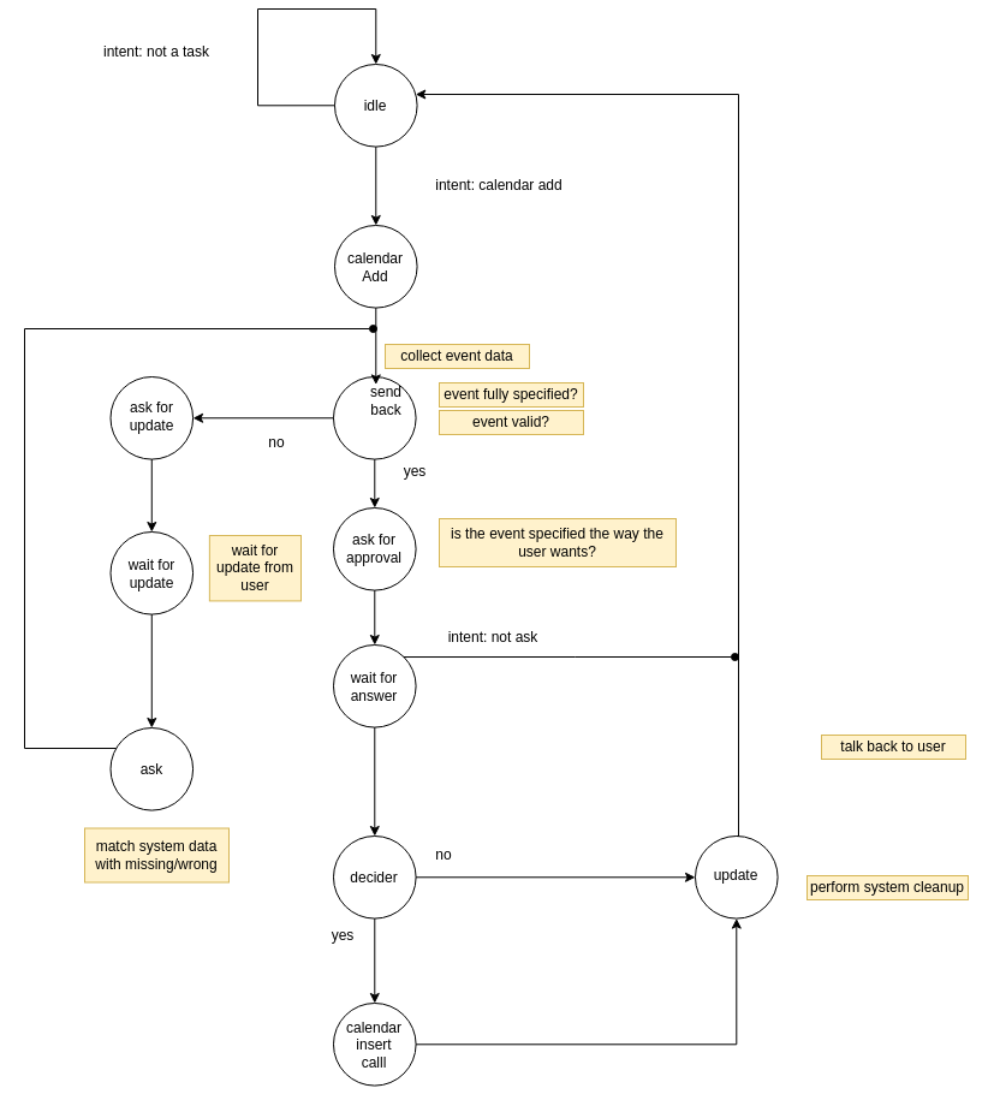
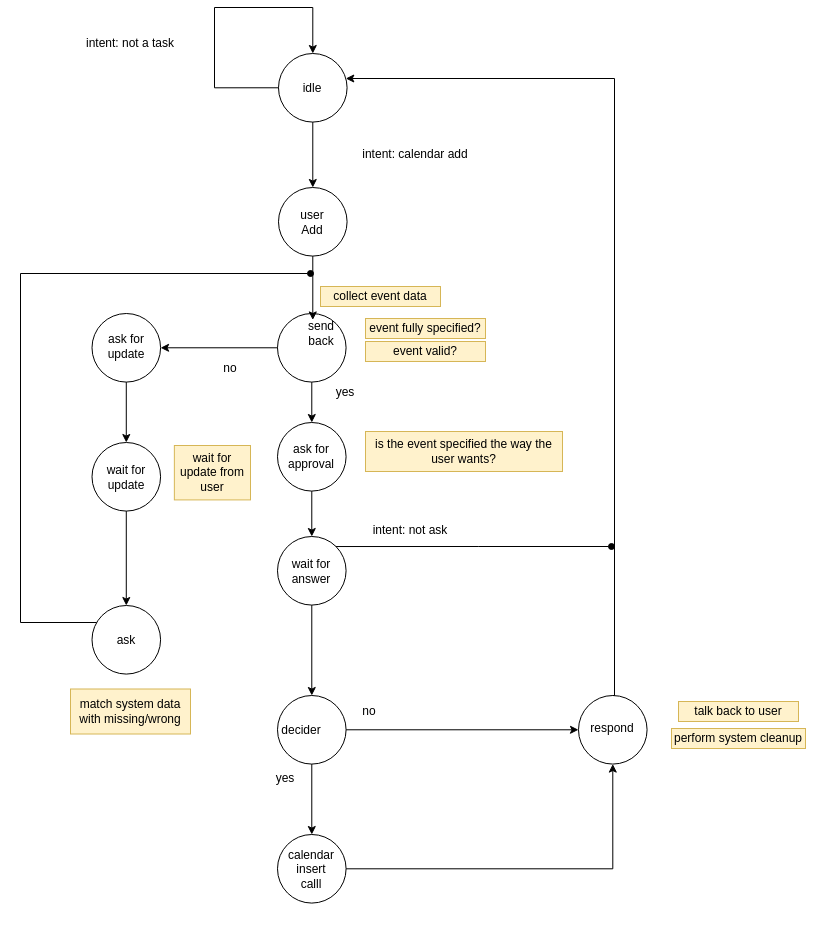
  <mxCell id="0" />
  <mxCell id="1" parent="0" />
  <mxCell id="2" value="" style="group" vertex="1" connectable="0" parent="1"><mxGeometry x="278" y="40" width="77" height="69" as="geometry" /></mxCell>
  <mxCell id="3" value="" style="ellipse;whiteSpace=wrap;html=1;aspect=fixed;labelBackgroundColor=none;fillColor=#FFFFFF;" vertex="1" parent="2"><mxGeometry width="68.578" height="68.578" as="geometry" /></mxCell>
  <mxCell id="4" value="idle" style="text;html=1;strokeColor=none;fillColor=none;align=center;verticalAlign=middle;whiteSpace=wrap;rounded=0;" vertex="1" parent="2"><mxGeometry x="12.29" y="24.643" width="44" height="19.714" as="geometry" /></mxCell>
  <mxCell id="5" style="edgeStyle=orthogonalEdgeStyle;rounded=0;orthogonalLoop=1;jettySize=auto;html=1;entryX=0.5;entryY=0;entryDx=0;entryDy=0;exitX=0;exitY=0.5;exitDx=0;exitDy=0;" edge="1" parent="2" source="3" target="3"><mxGeometry relative="1" as="geometry"><mxPoint x="12" y="-46" as="targetPoint" /><mxPoint x="-82" y="121" as="sourcePoint" /><Array as="points"><mxPoint x="-64" y="34" /><mxPoint x="-64" y="-46" /><mxPoint x="34" y="-46" /></Array></mxGeometry></mxCell>
  <mxCell id="6" value="" style="group" vertex="1" connectable="0" parent="1"><mxGeometry x="278" y="174" width="77" height="69" as="geometry" /></mxCell>
  <mxCell id="7" value="" style="ellipse;whiteSpace=wrap;html=1;aspect=fixed;labelBackgroundColor=none;fillColor=#FFFFFF;" vertex="1" parent="6"><mxGeometry width="68.578" height="68.578" as="geometry" /></mxCell>
- <mxCell id="8" value="calendar&lt;br&gt;Add" style="text;html=1;strokeColor=none;fillColor=none;align=center;verticalAlign=middle;whiteSpace=wrap;rounded=0;" vertex="1" parent="6"><mxGeometry x="12.29" y="24.643" width="44" height="19.714" as="geometry" /></mxCell>
+ <mxCell id="8" value="user&lt;br&gt;Add" style="text;html=1;strokeColor=none;fillColor=none;align=center;verticalAlign=middle;whiteSpace=wrap;rounded=0;" vertex="1" parent="6"><mxGeometry x="12.29" y="24.643" width="44" height="19.714" as="geometry" /></mxCell>
  <mxCell id="9" style="edgeStyle=orthogonalEdgeStyle;rounded=0;orthogonalLoop=1;jettySize=auto;html=1;exitX=0.5;exitY=1;exitDx=0;exitDy=0;entryX=0.5;entryY=0;entryDx=0;entryDy=0;" edge="1" parent="1" source="3" target="7"><mxGeometry relative="1" as="geometry" /></mxCell>
  <mxCell id="10" value="" style="group" vertex="1" connectable="0" parent="1"><mxGeometry x="277" y="300" width="77" height="69" as="geometry" /></mxCell>
  <mxCell id="11" value="" style="ellipse;whiteSpace=wrap;html=1;aspect=fixed;labelBackgroundColor=none;fillColor=#FFFFFF;" vertex="1" parent="10"><mxGeometry width="68.578" height="68.578" as="geometry" /></mxCell>
  <mxCell id="12" value="send&lt;br&gt;back" style="text;html=1;strokeColor=none;fillColor=none;align=center;verticalAlign=middle;whiteSpace=wrap;rounded=0;" vertex="1" parent="10"><mxGeometry x="22.29" y="9.643" width="44" height="19.714" as="geometry" /></mxCell>
  <mxCell id="13" style="edgeStyle=orthogonalEdgeStyle;rounded=0;orthogonalLoop=1;jettySize=auto;html=1;" edge="1" parent="1" source="7"><mxGeometry relative="1" as="geometry"><mxPoint x="312.289" y="306.447" as="targetPoint" /></mxGeometry></mxCell>
  <mxCell id="14" value="" style="group" vertex="1" connectable="0" parent="1"><mxGeometry x="277" y="523" width="77" height="69" as="geometry" /></mxCell>
  <mxCell id="15" value="" style="ellipse;whiteSpace=wrap;html=1;aspect=fixed;labelBackgroundColor=none;fillColor=#FFFFFF;" vertex="1" parent="14"><mxGeometry width="68.578" height="68.578" as="geometry" /></mxCell>
  <mxCell id="16" value="wait for&lt;br&gt;answer" style="text;html=1;strokeColor=none;fillColor=none;align=center;verticalAlign=middle;whiteSpace=wrap;rounded=0;" vertex="1" parent="14"><mxGeometry x="12.29" y="24.643" width="44" height="19.714" as="geometry" /></mxCell>
  <mxCell id="17" value="intent: calendar add" style="text;html=1;strokeColor=none;fillColor=none;align=center;verticalAlign=middle;whiteSpace=wrap;rounded=0;labelBackgroundColor=none;" vertex="1" parent="1"><mxGeometry x="360" y="131" width="110" height="20" as="geometry" /></mxCell>
  <mxCell id="18" value="intent: not a task" style="text;html=1;strokeColor=none;fillColor=none;align=center;verticalAlign=middle;whiteSpace=wrap;rounded=0;labelBackgroundColor=none;" vertex="1" parent="1"><mxGeometry x="75" y="20" width="110" height="20" as="geometry" /></mxCell>
  <mxCell id="19" value="event fully specified?" style="text;html=1;strokeColor=#d6b656;fillColor=#fff2cc;align=center;verticalAlign=middle;whiteSpace=wrap;rounded=0;labelBackgroundColor=none;" vertex="1" parent="1"><mxGeometry x="365" y="305" width="120" height="20" as="geometry" /></mxCell>
  <mxCell id="20" value="yes" style="text;html=1;strokeColor=none;fillColor=none;align=center;verticalAlign=middle;whiteSpace=wrap;rounded=0;labelBackgroundColor=none;" vertex="1" parent="1"><mxGeometry x="325" y="369" width="40" height="20" as="geometry" /></mxCell>
  <mxCell id="21" value="" style="group" vertex="1" connectable="0" parent="1"><mxGeometry x="277" y="821" width="77" height="69" as="geometry" /></mxCell>
  <mxCell id="22" value="" style="ellipse;whiteSpace=wrap;html=1;aspect=fixed;labelBackgroundColor=none;fillColor=#FFFFFF;" vertex="1" parent="21"><mxGeometry width="68.578" height="68.578" as="geometry" /></mxCell>
  <mxCell id="23" value="calendar&lt;br&gt;insert calll" style="text;html=1;strokeColor=none;fillColor=none;align=center;verticalAlign=middle;whiteSpace=wrap;rounded=0;" vertex="1" parent="21"><mxGeometry x="12.29" y="24.643" width="44" height="19.714" as="geometry" /></mxCell>
  <mxCell id="24" value="" style="group" vertex="1" connectable="0" parent="1"><mxGeometry x="176" y="478" width="114" height="78" as="geometry" /></mxCell>
  <mxCell id="25" value="" style="group" vertex="1" connectable="0" parent="24"><mxGeometry width="60.538" height="66.444" as="geometry" /></mxCell>
  <mxCell id="26" value="wait for&lt;br&gt;update from user" style="text;html=1;strokeColor=#d6b656;fillColor=#fff2cc;align=center;verticalAlign=middle;whiteSpace=wrap;rounded=0;labelBackgroundColor=none;" vertex="1" parent="24"><mxGeometry x="-2.14" y="-46" width="76.14" height="54.41" as="geometry" /></mxCell>
  <mxCell id="27" value="" style="group" vertex="1" connectable="0" parent="1"><mxGeometry x="91.5" y="429" width="77" height="69" as="geometry" /></mxCell>
  <mxCell id="28" value="" style="ellipse;whiteSpace=wrap;html=1;aspect=fixed;labelBackgroundColor=none;fillColor=#FFFFFF;" vertex="1" parent="27"><mxGeometry width="68.578" height="68.578" as="geometry" /></mxCell>
  <mxCell id="29" value="wait for&lt;br&gt;update" style="text;html=1;strokeColor=none;fillColor=none;align=center;verticalAlign=middle;whiteSpace=wrap;rounded=0;" vertex="1" parent="27"><mxGeometry x="12.29" y="24.643" width="44" height="19.714" as="geometry" /></mxCell>
  <mxCell id="30" value="no" style="text;html=1;strokeColor=none;fillColor=none;align=center;verticalAlign=middle;whiteSpace=wrap;rounded=0;labelBackgroundColor=none;" vertex="1" parent="1"><mxGeometry x="210" y="344.5" width="40" height="20" as="geometry" /></mxCell>
  <mxCell id="31" value="" style="group" vertex="1" connectable="0" parent="1"><mxGeometry x="91.5" y="592" width="77" height="69" as="geometry" /></mxCell>
  <mxCell id="32" value="" style="ellipse;whiteSpace=wrap;html=1;aspect=fixed;labelBackgroundColor=none;fillColor=#FFFFFF;" vertex="1" parent="31"><mxGeometry width="68.578" height="68.578" as="geometry" /></mxCell>
  <mxCell id="33" value="ask" style="text;html=1;strokeColor=none;fillColor=none;align=center;verticalAlign=middle;whiteSpace=wrap;rounded=0;" vertex="1" parent="31"><mxGeometry x="12.29" y="24.643" width="44" height="19.714" as="geometry" /></mxCell>
  <mxCell id="34" style="edgeStyle=orthogonalEdgeStyle;rounded=0;orthogonalLoop=1;jettySize=auto;html=1;exitX=0.5;exitY=1;exitDx=0;exitDy=0;" edge="1" parent="1" source="28" target="32"><mxGeometry relative="1" as="geometry" /></mxCell>
  <mxCell id="35" style="edgeStyle=orthogonalEdgeStyle;rounded=0;orthogonalLoop=1;jettySize=auto;html=1;endArrow=oval;endFill=1;" edge="1" parent="1" source="32"><mxGeometry relative="1" as="geometry"><mxPoint x="310" y="260" as="targetPoint" /><Array as="points"><mxPoint x="20" y="609" /><mxPoint x="20" y="260" /><mxPoint x="310" y="260" /></Array></mxGeometry></mxCell>
  <mxCell id="36" value="" style="group" vertex="1" connectable="0" parent="1"><mxGeometry x="277" y="682" width="77" height="69" as="geometry" /></mxCell>
  <mxCell id="37" value="" style="ellipse;whiteSpace=wrap;html=1;aspect=fixed;labelBackgroundColor=none;fillColor=#FFFFFF;" vertex="1" parent="36"><mxGeometry width="68.578" height="68.578" as="geometry" /></mxCell>
- <mxCell id="38" value="decider" style="text;html=1;strokeColor=none;fillColor=none;align=center;verticalAlign=middle;whiteSpace=wrap;rounded=0;" vertex="1" parent="36"><mxGeometry x="12.29" y="24.643" width="44" height="19.714" as="geometry" /></mxCell>
+ <mxCell id="38" value="decider" style="text;html=1;strokeColor=none;fillColor=none;align=center;verticalAlign=middle;whiteSpace=wrap;rounded=0;" vertex="1" parent="36"><mxGeometry x="2.29" y="24.643" width="44" height="19.714" as="geometry" /></mxCell>
  <mxCell id="39" value="is the event specified the way the user wants?" style="text;html=1;strokeColor=#d6b656;fillColor=#fff2cc;align=center;verticalAlign=middle;whiteSpace=wrap;rounded=0;labelBackgroundColor=none;" vertex="1" parent="1"><mxGeometry x="365" y="418" width="197" height="40" as="geometry" /></mxCell>
  <mxCell id="40" value="" style="group" vertex="1" connectable="0" parent="1"><mxGeometry x="578" y="682" width="77" height="69" as="geometry" /></mxCell>
  <mxCell id="41" style="edgeStyle=orthogonalEdgeStyle;rounded=0;orthogonalLoop=1;jettySize=auto;html=1;exitX=1;exitY=1;exitDx=0;exitDy=0;entryX=1;entryY=1;entryDx=0;entryDy=0;endArrow=oval;endFill=1;" edge="1" parent="40" source="42" target="43"><mxGeometry relative="1" as="geometry" /></mxCell>
  <mxCell id="42" value="" style="ellipse;whiteSpace=wrap;html=1;aspect=fixed;labelBackgroundColor=none;fillColor=#FFFFFF;" vertex="1" parent="40"><mxGeometry width="68.578" height="68.578" as="geometry" /></mxCell>
- <mxCell id="43" value="update" style="text;html=1;strokeColor=none;fillColor=none;align=center;verticalAlign=middle;whiteSpace=wrap;rounded=0;" vertex="1" parent="40"><mxGeometry x="12.29" y="24.64" width="43.71" height="16.36" as="geometry" /></mxCell>
+ <mxCell id="43" value="respond" style="text;html=1;strokeColor=none;fillColor=none;align=center;verticalAlign=middle;whiteSpace=wrap;rounded=0;" vertex="1" parent="40"><mxGeometry x="12.29" y="24.64" width="43.71" height="16.36" as="geometry" /></mxCell>
  <mxCell id="44" style="edgeStyle=orthogonalEdgeStyle;rounded=0;orthogonalLoop=1;jettySize=auto;html=1;exitX=0.5;exitY=0;exitDx=0;exitDy=0;" edge="1" parent="1" source="42" target="3"><mxGeometry relative="1" as="geometry"><mxPoint x="614.289" y="65" as="targetPoint" /><Array as="points"><mxPoint x="614" y="65" /></Array></mxGeometry></mxCell>
  <mxCell id="45" style="edgeStyle=orthogonalEdgeStyle;rounded=0;orthogonalLoop=1;jettySize=auto;html=1;entryX=0;entryY=0.5;entryDx=0;entryDy=0;" edge="1" parent="1" source="37" target="42"><mxGeometry relative="1" as="geometry" /></mxCell>
  <mxCell id="46" style="edgeStyle=orthogonalEdgeStyle;rounded=0;orthogonalLoop=1;jettySize=auto;html=1;entryX=0.5;entryY=1;entryDx=0;entryDy=0;" edge="1" parent="1" source="22" target="42"><mxGeometry relative="1" as="geometry" /></mxCell>
  <mxCell id="47" value="no" style="text;html=1;strokeColor=none;fillColor=none;align=center;verticalAlign=middle;whiteSpace=wrap;rounded=0;labelBackgroundColor=none;" vertex="1" parent="1"><mxGeometry x="349" y="688" width="40" height="20" as="geometry" /></mxCell>
  <mxCell id="48" value="yes" style="text;html=1;strokeColor=none;fillColor=none;align=center;verticalAlign=middle;whiteSpace=wrap;rounded=0;labelBackgroundColor=none;" vertex="1" parent="1"><mxGeometry x="265" y="755" width="40" height="20" as="geometry" /></mxCell>
  <mxCell id="49" style="edgeStyle=orthogonalEdgeStyle;rounded=0;orthogonalLoop=1;jettySize=auto;html=1;exitX=1;exitY=0;exitDx=0;exitDy=0;endArrow=oval;endFill=1;" edge="1" parent="1" source="15"><mxGeometry relative="1" as="geometry"><mxPoint x="611" y="533" as="targetPoint" /></mxGeometry></mxCell>
  <mxCell id="50" value="intent: not ask" style="text;html=1;strokeColor=none;fillColor=none;align=center;verticalAlign=middle;whiteSpace=wrap;rounded=0;labelBackgroundColor=none;" vertex="1" parent="1"><mxGeometry x="355" y="507" width="110" height="20" as="geometry" /></mxCell>
  <mxCell id="51" value="event valid?" style="text;html=1;strokeColor=#d6b656;fillColor=#fff2cc;align=center;verticalAlign=middle;whiteSpace=wrap;rounded=0;labelBackgroundColor=none;" vertex="1" parent="1"><mxGeometry x="365" y="328" width="120" height="20" as="geometry" /></mxCell>
  <mxCell id="52" value="" style="group" vertex="1" connectable="0" parent="1"><mxGeometry x="91.5" y="300" width="77" height="69" as="geometry" /></mxCell>
  <mxCell id="53" style="edgeStyle=orthogonalEdgeStyle;rounded=0;orthogonalLoop=1;jettySize=auto;html=1;exitX=1;exitY=1;exitDx=0;exitDy=0;entryX=1;entryY=1;entryDx=0;entryDy=0;endArrow=oval;endFill=1;" edge="1" parent="52" source="54" target="55"><mxGeometry relative="1" as="geometry" /></mxCell>
  <mxCell id="54" value="" style="ellipse;whiteSpace=wrap;html=1;aspect=fixed;labelBackgroundColor=none;fillColor=#FFFFFF;" vertex="1" parent="52"><mxGeometry width="68.578" height="68.578" as="geometry" /></mxCell>
  <mxCell id="55" value="ask for update" style="text;html=1;strokeColor=none;fillColor=none;align=center;verticalAlign=middle;whiteSpace=wrap;rounded=0;" vertex="1" parent="52"><mxGeometry x="12.29" y="24.64" width="43.71" height="16.36" as="geometry" /></mxCell>
  <mxCell id="56" style="edgeStyle=orthogonalEdgeStyle;rounded=0;orthogonalLoop=1;jettySize=auto;html=1;endArrow=classic;endFill=1;entryX=1;entryY=0.5;entryDx=0;entryDy=0;" edge="1" parent="1" source="11" target="54"><mxGeometry relative="1" as="geometry"><mxPoint x="171.377" y="334.289" as="targetPoint" /></mxGeometry></mxCell>
  <mxCell id="57" style="edgeStyle=orthogonalEdgeStyle;rounded=0;orthogonalLoop=1;jettySize=auto;html=1;entryX=0.5;entryY=0;entryDx=0;entryDy=0;endArrow=classic;endFill=1;" edge="1" parent="1" source="54" target="28"><mxGeometry relative="1" as="geometry" /></mxCell>
  <mxCell id="58" style="edgeStyle=orthogonalEdgeStyle;rounded=0;orthogonalLoop=1;jettySize=auto;html=1;entryX=0.5;entryY=0;entryDx=0;entryDy=0;endArrow=classic;endFill=1;" edge="1" parent="1" source="37" target="22"><mxGeometry relative="1" as="geometry" /></mxCell>
  <mxCell id="59" style="edgeStyle=orthogonalEdgeStyle;rounded=0;orthogonalLoop=1;jettySize=auto;html=1;exitX=0.5;exitY=1;exitDx=0;exitDy=0;endArrow=classic;endFill=1;" edge="1" parent="1" source="15" target="37"><mxGeometry relative="1" as="geometry" /></mxCell>
  <mxCell id="60" value="" style="group" vertex="1" connectable="0" parent="1"><mxGeometry x="277" y="409" width="77" height="69" as="geometry" /></mxCell>
  <mxCell id="61" style="edgeStyle=orthogonalEdgeStyle;rounded=0;orthogonalLoop=1;jettySize=auto;html=1;exitX=1;exitY=1;exitDx=0;exitDy=0;entryX=1;entryY=1;entryDx=0;entryDy=0;endArrow=oval;endFill=1;" edge="1" parent="60" source="62" target="63"><mxGeometry relative="1" as="geometry" /></mxCell>
  <mxCell id="62" value="" style="ellipse;whiteSpace=wrap;html=1;aspect=fixed;labelBackgroundColor=none;fillColor=#FFFFFF;" vertex="1" parent="60"><mxGeometry width="68.578" height="68.578" as="geometry" /></mxCell>
  <mxCell id="63" value="ask for approval" style="text;html=1;strokeColor=none;fillColor=none;align=center;verticalAlign=middle;whiteSpace=wrap;rounded=0;" vertex="1" parent="60"><mxGeometry x="12.29" y="25.64" width="43.71" height="16.36" as="geometry" /></mxCell>
  <mxCell id="64" style="edgeStyle=orthogonalEdgeStyle;rounded=0;orthogonalLoop=1;jettySize=auto;html=1;exitX=0.5;exitY=1;exitDx=0;exitDy=0;endArrow=classic;endFill=1;" edge="1" parent="1" source="11" target="62"><mxGeometry relative="1" as="geometry" /></mxCell>
  <mxCell id="65" style="edgeStyle=orthogonalEdgeStyle;rounded=0;orthogonalLoop=1;jettySize=auto;html=1;exitX=0.5;exitY=1;exitDx=0;exitDy=0;entryX=0.5;entryY=0;entryDx=0;entryDy=0;endArrow=classic;endFill=1;" edge="1" parent="1" source="62" target="15"><mxGeometry relative="1" as="geometry" /></mxCell>
- <mxCell id="66" value="talk back to user" style="text;html=1;strokeColor=#d6b656;fillColor=#fff2cc;align=center;verticalAlign=middle;whiteSpace=wrap;rounded=0;labelBackgroundColor=none;" vertex="1" parent="1"><mxGeometry x="683" y="598" width="120" height="20" as="geometry" /></mxCell>
+ <mxCell id="66" value="talk back to user" style="text;html=1;strokeColor=#d6b656;fillColor=#fff2cc;align=center;verticalAlign=middle;whiteSpace=wrap;rounded=0;labelBackgroundColor=none;" vertex="1" parent="1"><mxGeometry x="678" y="688" width="120" height="20" as="geometry" /></mxCell>
  <mxCell id="67" value="perform system cleanup" style="text;html=1;strokeColor=#d6b656;fillColor=#fff2cc;align=center;verticalAlign=middle;whiteSpace=wrap;rounded=0;labelBackgroundColor=none;" vertex="1" parent="1"><mxGeometry x="671" y="715" width="134" height="20" as="geometry" /></mxCell>
  <mxCell id="68" value="match system data with missing/wrong" style="text;html=1;strokeColor=#d6b656;fillColor=#fff2cc;align=center;verticalAlign=middle;whiteSpace=wrap;rounded=0;labelBackgroundColor=none;" vertex="1" parent="1"><mxGeometry x="70" y="675.5" width="120" height="45" as="geometry" /></mxCell>
  <mxCell id="69" value="collect event data" style="text;html=1;strokeColor=#d6b656;fillColor=#fff2cc;align=center;verticalAlign=middle;whiteSpace=wrap;rounded=0;labelBackgroundColor=none;" vertex="1" parent="1"><mxGeometry x="320" y="273" width="120" height="20" as="geometry" /></mxCell>
